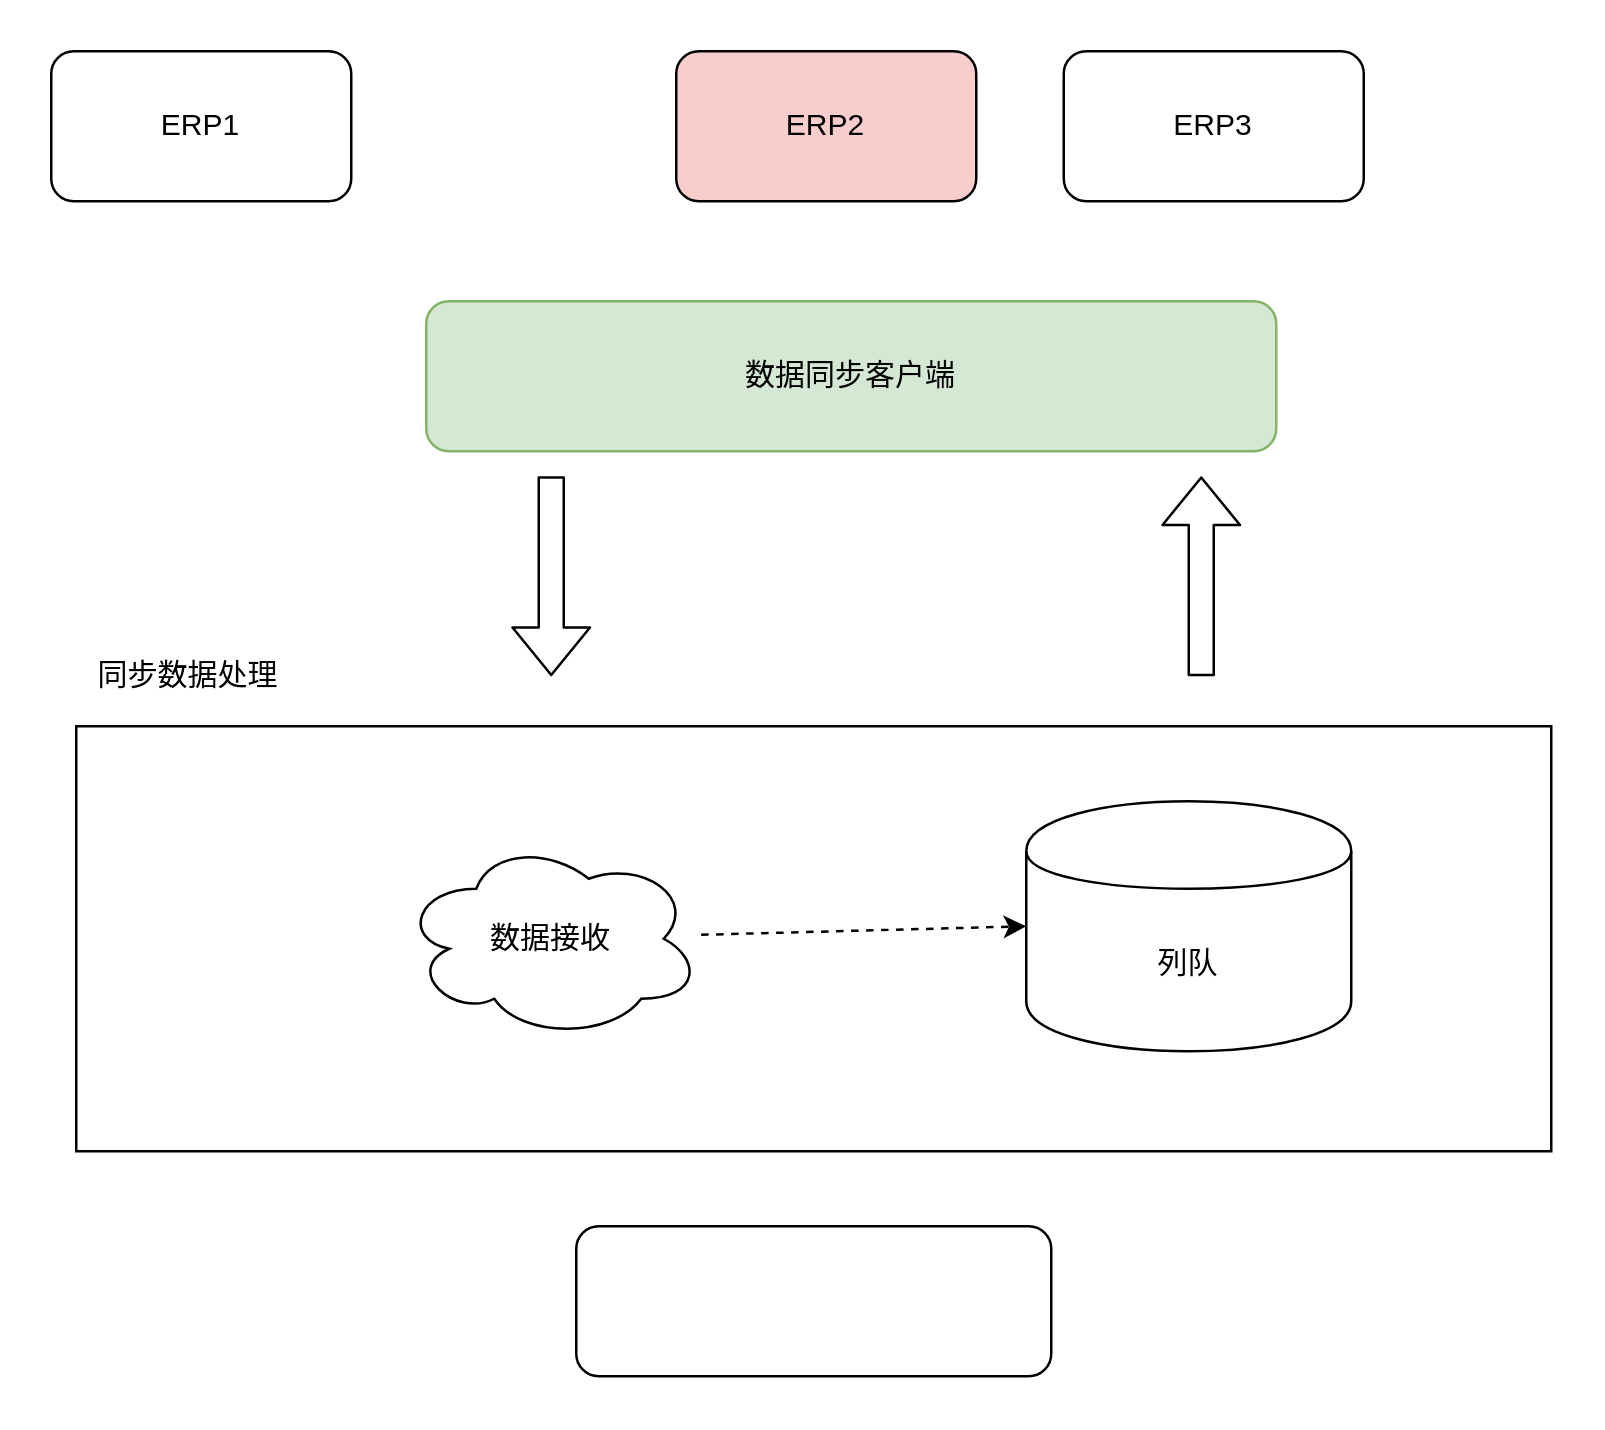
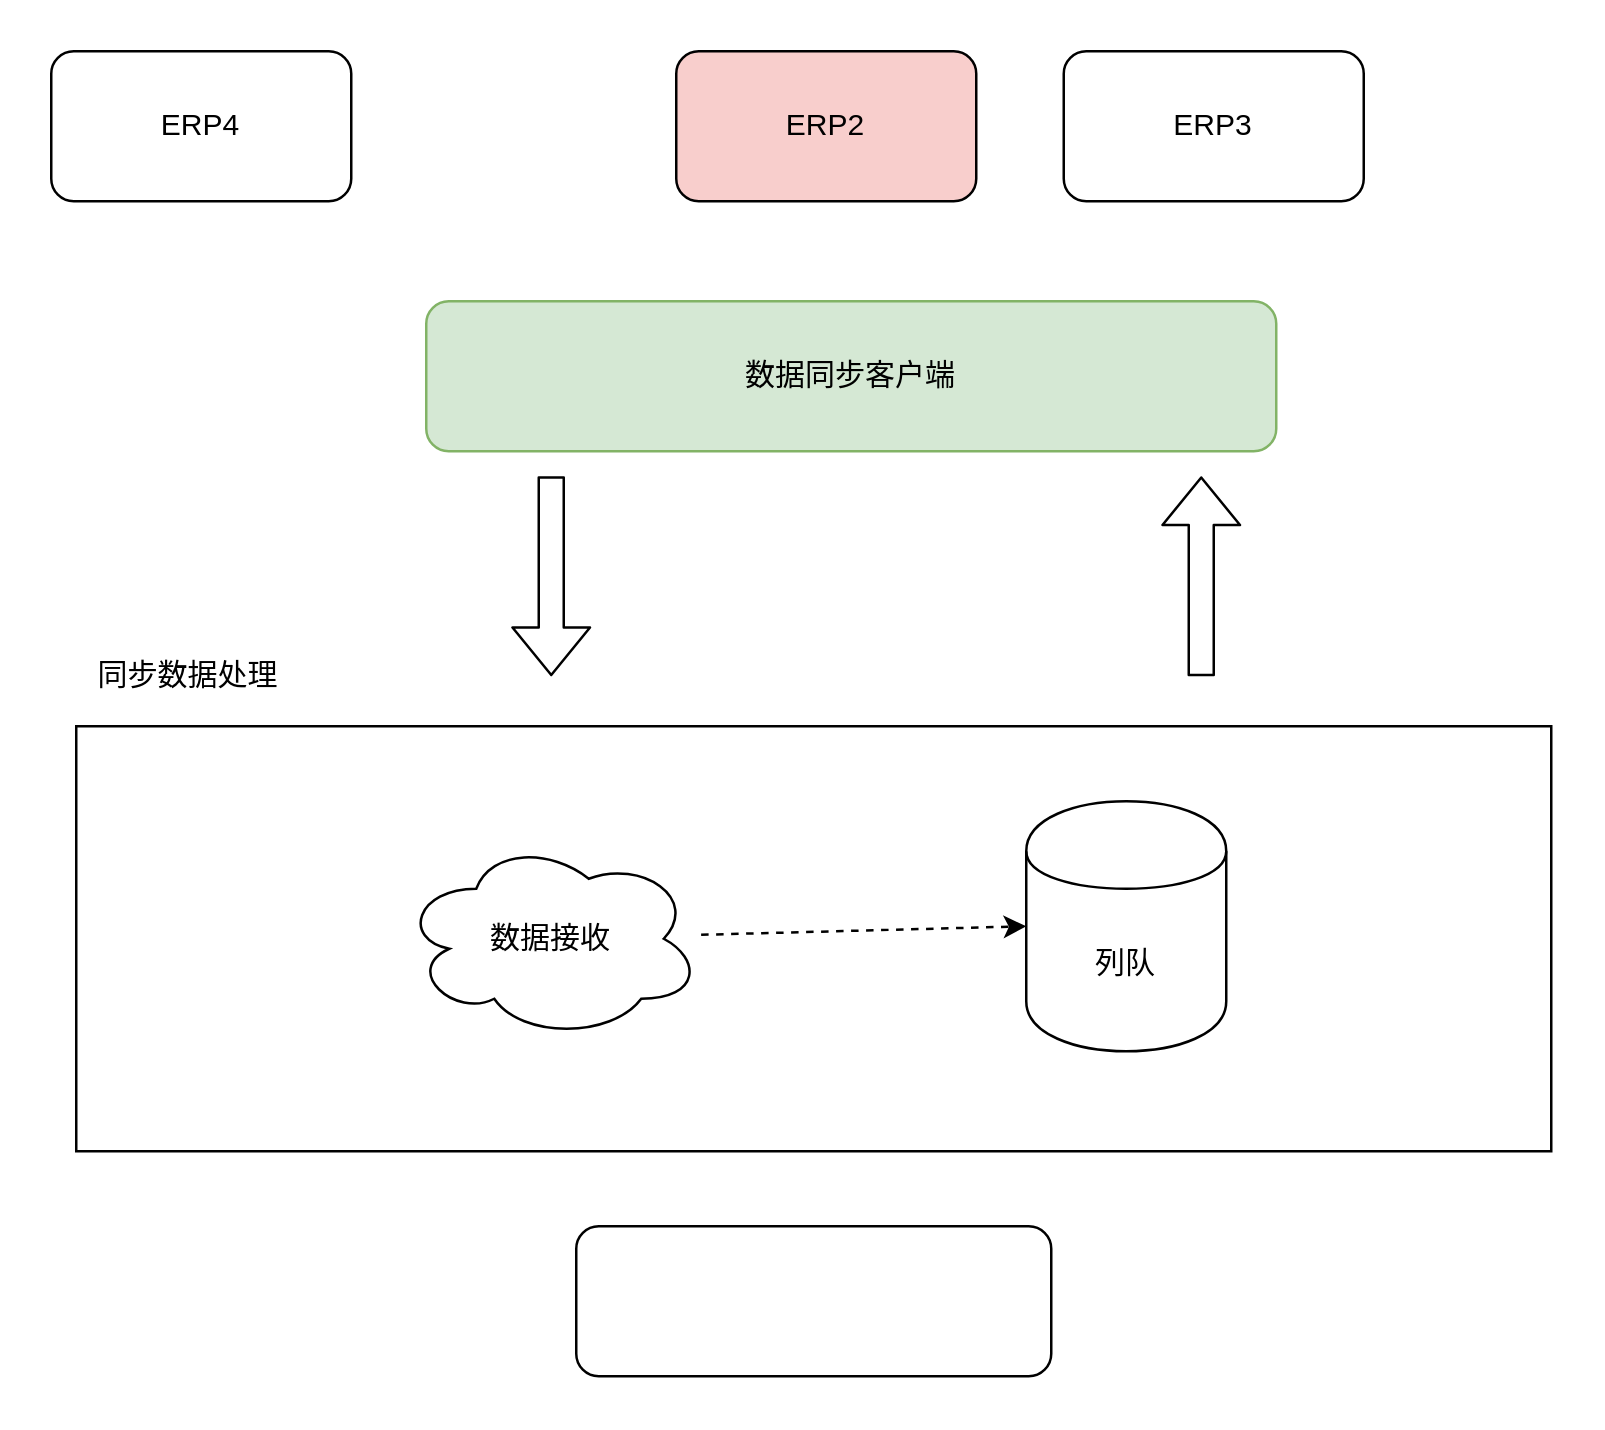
  <mxCell id="0" />
  <mxCell id="1" parent="0" />
- <mxCell id="2" value="ERP1" style="rounded=1;whiteSpace=wrap;html=1;" vertex="1" parent="1"><mxGeometry x="20" y="20" width="120" height="60" as="geometry" /></mxCell>
+ <mxCell id="2" value="ERP4" style="rounded=1;whiteSpace=wrap;html=1;" vertex="1" parent="1"><mxGeometry x="20" y="20" width="120" height="60" as="geometry" /></mxCell>
  <mxCell id="3" value="ERP2" style="rounded=1;whiteSpace=wrap;html=1;fillColor=#f8cecc;" vertex="1" parent="1"><mxGeometry x="270" y="20" width="120" height="60" as="geometry" /></mxCell>
  <mxCell id="4" value="ERP3" style="rounded=1;whiteSpace=wrap;html=1;" vertex="1" parent="1"><mxGeometry x="425" y="20" width="120" height="60" as="geometry" /></mxCell>
  <mxCell id="5" value="" style="shape=flexArrow;endArrow=classic;html=1;" edge="1" parent="1"><mxGeometry width="50" height="50" relative="1" as="geometry"><mxPoint x="220" y="190" as="sourcePoint" /><mxPoint x="220" y="270" as="targetPoint" /></mxGeometry></mxCell>
  <mxCell id="6" value="数据同步客户端" style="rounded=1;whiteSpace=wrap;html=1;fillColor=#d5e8d4;strokeColor=#82b366;" vertex="1" parent="1"><mxGeometry x="170" y="120" width="340" height="60" as="geometry" /></mxCell>
  <mxCell id="7" value="" style="shape=flexArrow;endArrow=classic;html=1;" edge="1" parent="1"><mxGeometry width="50" height="50" relative="1" as="geometry"><mxPoint x="480" y="270" as="sourcePoint" /><mxPoint x="480" y="190" as="targetPoint" /></mxGeometry></mxCell>
  <mxCell id="8" value="" style="rounded=0;whiteSpace=wrap;html=1;" vertex="1" parent="1"><mxGeometry x="30" y="290" width="590" height="170" as="geometry" /></mxCell>
  <mxCell id="9" value="同步数据处理" style="text;html=1;strokeColor=none;fillColor=none;align=center;verticalAlign=middle;whiteSpace=wrap;rounded=0;" vertex="1" parent="1"><mxGeometry x="30" y="260" width="90" height="20" as="geometry" /></mxCell>
- <mxCell id="10" value="列队" style="shape=cylinder;whiteSpace=wrap;html=1;boundedLbl=1;backgroundOutline=1;" vertex="1" parent="1"><mxGeometry x="410" y="320" width="130" height="100" as="geometry" /></mxCell>
+ <mxCell id="10" value="列队" style="shape=cylinder;whiteSpace=wrap;html=1;boundedLbl=1;backgroundOutline=1;" vertex="1" parent="1"><mxGeometry x="410" y="320" width="80" height="100" as="geometry" /></mxCell>
  <mxCell id="11" value="数据接收" style="ellipse;shape=cloud;whiteSpace=wrap;html=1;" vertex="1" parent="1"><mxGeometry x="160" y="335" width="120" height="80" as="geometry" /></mxCell>
  <mxCell id="12" value="" style="endArrow=classic;html=1;entryX=0;entryY=0.5;entryDx=0;entryDy=0;dashed=1;" edge="1" parent="1" source="11" target="10"><mxGeometry width="50" height="50" relative="1" as="geometry"><mxPoint x="20" y="530" as="sourcePoint" /><mxPoint x="70" y="480" as="targetPoint" /></mxGeometry></mxCell>
  <mxCell id="13" value="" style="rounded=1;whiteSpace=wrap;html=1;" vertex="1" parent="1"><mxGeometry x="230" y="490" width="190" height="60" as="geometry" /></mxCell>
